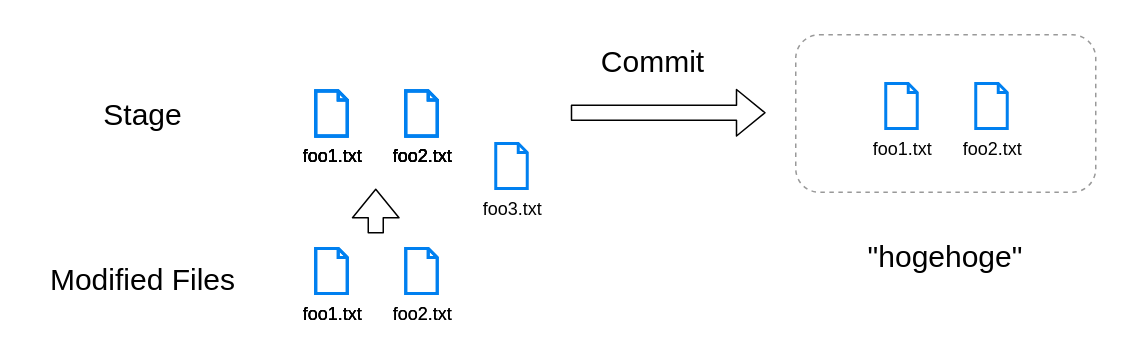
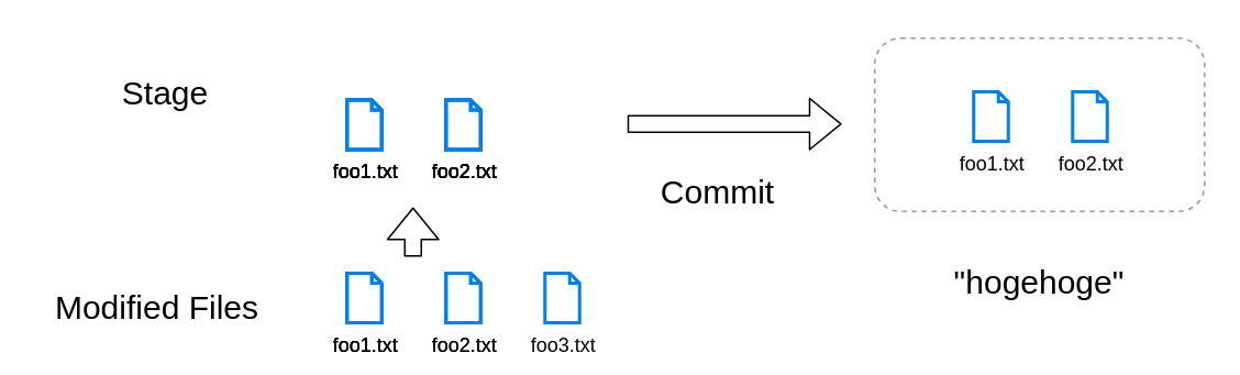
  <mxCell id="0" />
  <mxCell id="1" parent="0" />
  <mxCell id="2" value="foo1.txt" style="html=1;verticalLabelPosition=bottom;align=center;labelBackgroundColor=none;verticalAlign=top;strokeWidth=2;strokeColor=#0080F0;shadow=0;dashed=0;shape=mxgraph.ios7.icons.document;" vertex="1" parent="1"><mxGeometry x="210" y="165" width="21" height="30" as="geometry" /></mxCell>
  <mxCell id="3" value="foo2.txt" style="html=1;verticalLabelPosition=bottom;align=center;labelBackgroundColor=none;verticalAlign=top;strokeWidth=2;strokeColor=#0080F0;shadow=0;dashed=0;shape=mxgraph.ios7.icons.document;" vertex="1" parent="1"><mxGeometry x="270" y="165" width="21" height="30" as="geometry" /></mxCell>
- <mxCell id="4" value="foo3.txt" style="html=1;verticalLabelPosition=bottom;align=center;labelBackgroundColor=none;verticalAlign=top;strokeWidth=2;strokeColor=#0080F0;shadow=0;dashed=0;shape=mxgraph.ios7.icons.document;fillColor=none;" vertex="1" parent="1"><mxGeometry x="330" y="95" width="21" height="30" as="geometry" /></mxCell>
+ <mxCell id="4" value="foo3.txt" style="html=1;verticalLabelPosition=bottom;align=center;labelBackgroundColor=none;verticalAlign=top;strokeWidth=2;strokeColor=#0080F0;shadow=0;dashed=0;shape=mxgraph.ios7.icons.document;fillColor=none;" vertex="1" parent="1"><mxGeometry x="330" y="165" width="21" height="30" as="geometry" /></mxCell>
  <mxCell id="5" value="Modified Files" style="text;html=1;strokeColor=none;fillColor=none;align=center;verticalAlign=middle;whiteSpace=wrap;rounded=0;labelBackgroundColor=none;fontSize=20;" vertex="1" parent="1"><mxGeometry x="20" y="165" width="150" height="40" as="geometry" /></mxCell>
- <mxCell id="6" value="Stage" style="text;html=1;strokeColor=none;fillColor=none;align=center;verticalAlign=middle;whiteSpace=wrap;rounded=0;labelBackgroundColor=none;fontSize=20;" vertex="1" parent="1"><mxGeometry x="20" y="55" width="150" height="40" as="geometry" /></mxCell>
+ <mxCell id="6" value="Stage" style="text;html=1;strokeColor=none;fillColor=none;align=center;verticalAlign=middle;whiteSpace=wrap;rounded=0;labelBackgroundColor=none;fontSize=20;" vertex="1" parent="1"><mxGeometry x="25" y="35" width="150" height="40" as="geometry" /></mxCell>
  <mxCell id="7" value="foo1.txt" style="html=1;verticalLabelPosition=bottom;align=center;labelBackgroundColor=none;verticalAlign=top;strokeWidth=2;strokeColor=#0080F0;shadow=0;dashed=0;shape=mxgraph.ios7.icons.document;" vertex="1" parent="1"><mxGeometry x="210" y="60" width="21" height="30" as="geometry" /></mxCell>
  <mxCell id="8" value="foo2.txt" style="html=1;verticalLabelPosition=bottom;align=center;labelBackgroundColor=none;verticalAlign=top;strokeWidth=2;strokeColor=#0080F0;shadow=0;dashed=0;shape=mxgraph.ios7.icons.document;" vertex="1" parent="1"><mxGeometry x="270" y="60" width="21" height="30" as="geometry" /></mxCell>
  <mxCell id="9" value="" style="shape=flexArrow;endArrow=classic;html=1;fontSize=20;" edge="1" parent="1"><mxGeometry width="50" height="50" relative="1" as="geometry"><mxPoint x="250" y="155" as="sourcePoint" /><mxPoint x="250" y="125" as="targetPoint" /></mxGeometry></mxCell>
  <mxCell id="10" value="" style="shape=flexArrow;endArrow=classic;html=1;fontSize=20;" edge="1" parent="1"><mxGeometry width="50" height="50" relative="1" as="geometry"><mxPoint x="380" y="74.5" as="sourcePoint" /><mxPoint x="510" y="74.5" as="targetPoint" /></mxGeometry></mxCell>
- <mxCell id="11" value="Commit" style="text;html=1;strokeColor=none;fillColor=none;align=center;verticalAlign=middle;whiteSpace=wrap;rounded=0;labelBackgroundColor=none;fontSize=20;" vertex="1" parent="1"><mxGeometry x="360" y="20" width="150" height="40" as="geometry" /></mxCell>
+ <mxCell id="11" value="Commit" style="text;html=1;strokeColor=none;fillColor=none;align=center;verticalAlign=middle;whiteSpace=wrap;rounded=0;labelBackgroundColor=none;fontSize=20;" vertex="1" parent="1"><mxGeometry x="360" y="95" width="150" height="40" as="geometry" /></mxCell>
  <mxCell id="12" value="foo1.txt" style="html=1;verticalLabelPosition=bottom;align=center;labelBackgroundColor=none;verticalAlign=top;strokeWidth=2;strokeColor=#0080F0;shadow=0;dashed=0;shape=mxgraph.ios7.icons.document;" vertex="1" parent="1"><mxGeometry x="590" y="55" width="21" height="30" as="geometry" /></mxCell>
  <mxCell id="13" value="foo2.txt" style="html=1;verticalLabelPosition=bottom;align=center;labelBackgroundColor=none;verticalAlign=top;strokeWidth=2;strokeColor=#0080F0;shadow=0;dashed=0;shape=mxgraph.ios7.icons.document;" vertex="1" parent="1"><mxGeometry x="650" y="55" width="21" height="30" as="geometry" /></mxCell>
  <mxCell id="14" value="" style="rounded=1;whiteSpace=wrap;html=1;fontSize=16;strokeColor=#999999;dashed=1;fillColor=none;" vertex="1" parent="1"><mxGeometry x="530" y="22.5" width="200" height="105" as="geometry" /></mxCell>
  <mxCell id="15" value="&quot;hogehoge&quot;" style="text;html=1;strokeColor=none;fillColor=none;align=center;verticalAlign=middle;whiteSpace=wrap;rounded=0;labelBackgroundColor=none;fontSize=20;" vertex="1" parent="1"><mxGeometry x="550" y="155" width="160" height="30" as="geometry" /></mxCell>
  <mxCell id="16" value="foo1.txt" style="html=1;verticalLabelPosition=bottom;align=center;labelBackgroundColor=none;verticalAlign=top;strokeWidth=2;strokeColor=#0080F0;shadow=0;dashed=0;shape=mxgraph.ios7.icons.document;" vertex="1" parent="1"><mxGeometry x="210" y="60" width="21" height="30" as="geometry" /></mxCell>
  <mxCell id="17" value="foo2.txt" style="html=1;verticalLabelPosition=bottom;align=center;labelBackgroundColor=none;verticalAlign=top;strokeWidth=2;strokeColor=#0080F0;shadow=0;dashed=0;shape=mxgraph.ios7.icons.document;" vertex="1" parent="1"><mxGeometry x="270" y="60" width="21" height="30" as="geometry" /></mxCell>
  <mxCell id="18" value="foo1.txt" style="html=1;verticalLabelPosition=bottom;align=center;labelBackgroundColor=none;verticalAlign=top;strokeWidth=2;strokeColor=#0080F0;shadow=0;dashed=0;shape=mxgraph.ios7.icons.document;" vertex="1" parent="1"><mxGeometry x="210" y="60" width="21" height="30" as="geometry" /></mxCell>
  <mxCell id="19" value="foo2.txt" style="html=1;verticalLabelPosition=bottom;align=center;labelBackgroundColor=none;verticalAlign=top;strokeWidth=2;strokeColor=#0080F0;shadow=0;dashed=0;shape=mxgraph.ios7.icons.document;" vertex="1" parent="1"><mxGeometry x="270" y="60" width="21" height="30" as="geometry" /></mxCell>
  <mxCell id="20" value="foo1.txt" style="html=1;verticalLabelPosition=bottom;align=center;labelBackgroundColor=none;verticalAlign=top;strokeWidth=2;strokeColor=#0080F0;shadow=0;dashed=0;shape=mxgraph.ios7.icons.document;" vertex="1" parent="1"><mxGeometry x="210" y="165" width="21" height="30" as="geometry" /></mxCell>
  <mxCell id="21" value="foo1.txt" style="html=1;verticalLabelPosition=bottom;align=center;labelBackgroundColor=none;verticalAlign=top;strokeWidth=2;strokeColor=#0080F0;shadow=0;dashed=0;shape=mxgraph.ios7.icons.document;fillColor=none;" vertex="1" parent="1"><mxGeometry x="210" y="60" width="21" height="30" as="geometry" /></mxCell>
  <mxCell id="22" value="foo2.txt" style="html=1;verticalLabelPosition=bottom;align=center;labelBackgroundColor=none;verticalAlign=top;strokeWidth=2;strokeColor=#0080F0;shadow=0;dashed=0;shape=mxgraph.ios7.icons.document;fillColor=none;" vertex="1" parent="1"><mxGeometry x="270" y="60" width="21" height="30" as="geometry" /></mxCell>
  <mxCell id="23" value="foo1.txt" style="html=1;verticalLabelPosition=bottom;align=center;labelBackgroundColor=none;verticalAlign=top;strokeWidth=2;strokeColor=#0080F0;shadow=0;dashed=0;shape=mxgraph.ios7.icons.document;fillColor=none;" vertex="1" parent="1"><mxGeometry x="210" y="165" width="21" height="30" as="geometry" /></mxCell>
  <mxCell id="24" value="foo2.txt" style="html=1;verticalLabelPosition=bottom;align=center;labelBackgroundColor=none;verticalAlign=top;strokeWidth=2;strokeColor=#0080F0;shadow=0;dashed=0;shape=mxgraph.ios7.icons.document;fillColor=none;" vertex="1" parent="1"><mxGeometry x="270" y="165" width="21" height="30" as="geometry" /></mxCell>
  <mxCell id="25" value="foo2.txt" style="html=1;verticalLabelPosition=bottom;align=center;labelBackgroundColor=none;verticalAlign=top;strokeWidth=2;strokeColor=#0080F0;shadow=0;dashed=0;shape=mxgraph.ios7.icons.document;fillColor=none;" vertex="1" parent="1"><mxGeometry x="270" y="60" width="21" height="30" as="geometry" /></mxCell>
  <mxCell id="26" value="foo2.txt" style="html=1;verticalLabelPosition=bottom;align=center;labelBackgroundColor=none;verticalAlign=top;strokeWidth=2;shadow=0;dashed=0;shape=mxgraph.ios7.icons.document;fillColor=none;strokeColor=none;" vertex="1" parent="1"><mxGeometry x="270" y="60" width="21" height="30" as="geometry" /></mxCell>
  <mxCell id="27" value="foo1.txt" style="html=1;verticalLabelPosition=bottom;align=center;labelBackgroundColor=none;verticalAlign=top;strokeWidth=2;strokeColor=#0080F0;shadow=0;dashed=0;shape=mxgraph.ios7.icons.document;fillColor=none;" vertex="1" parent="1"><mxGeometry x="210" y="60" width="21" height="30" as="geometry" /></mxCell>
